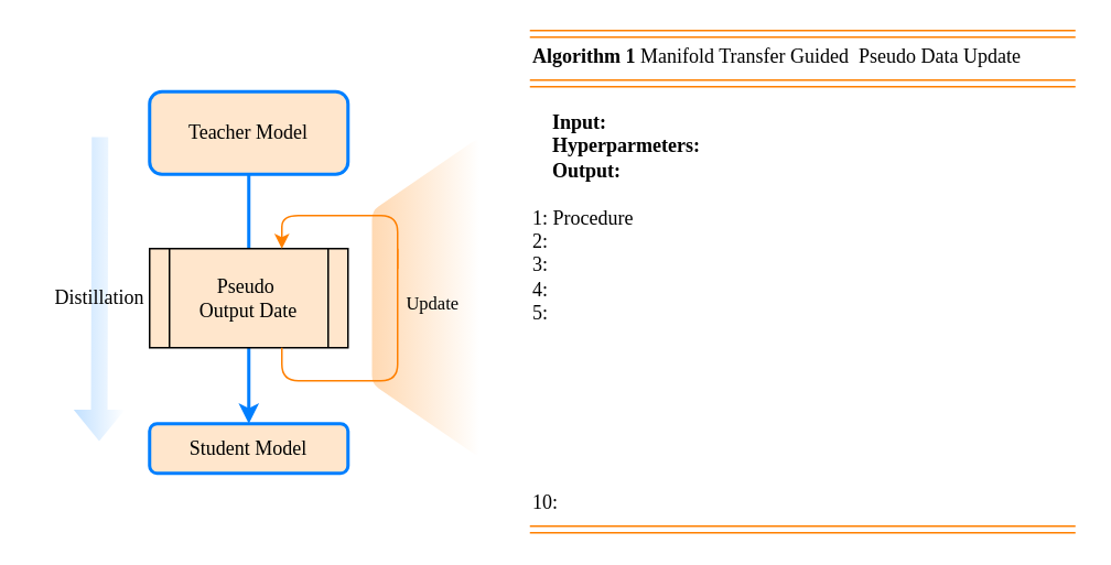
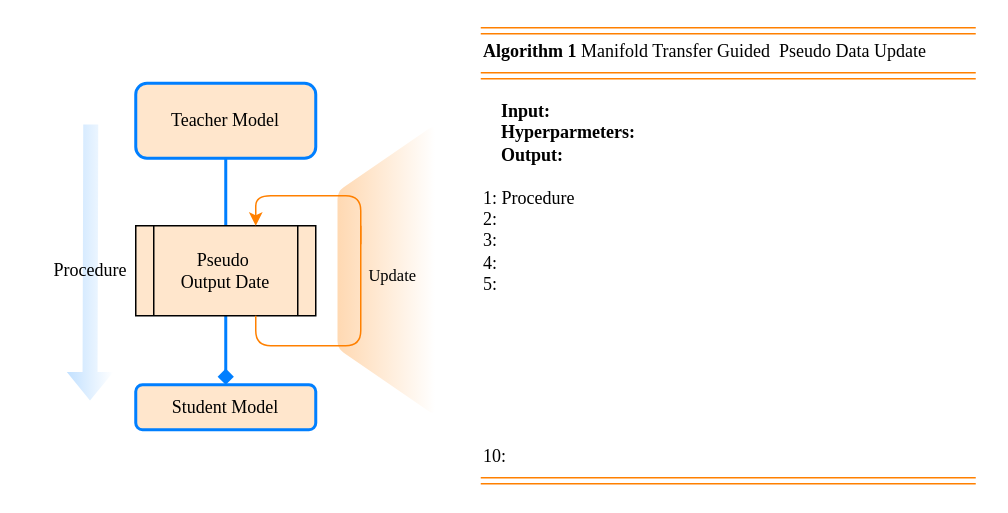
  <mxCell id="0" />
  <mxCell id="1" parent="0" />
  <mxCell id="2" value="&lt;font face=&quot;Times New Roman&quot;&gt;&lt;b&gt;Algorithm 1&lt;/b&gt;&amp;nbsp;Manifold Transfer Guided&amp;nbsp;&amp;nbsp;&lt;/font&gt;&lt;span style=&quot;font-family: &amp;#34;times new roman&amp;#34; ; text-align: center&quot;&gt;Pseudo Data Update&lt;/span&gt;" style="text;whiteSpace=wrap;html=1;" parent="1" vertex="1"><mxGeometry x="320" y="20" width="330" height="30" as="geometry" /></mxCell>
  <mxCell id="3" value="" style="shape=link;html=1;startArrow=none;startFill=0;endArrow=none;endFill=0;strokeColor=#FF8000;entryX=1;entryY=0;entryDx=0;entryDy=0;" parent="1" target="2" edge="1"><mxGeometry width="100" relative="1" as="geometry"><mxPoint x="320" y="20" as="sourcePoint" /><mxPoint x="420" y="20" as="targetPoint" /></mxGeometry></mxCell>
  <mxCell id="4" value="" style="shape=link;html=1;startArrow=none;startFill=0;endArrow=none;endFill=0;strokeColor=#FF8000;entryX=1;entryY=0;entryDx=0;entryDy=0;" parent="1" edge="1"><mxGeometry width="100" relative="1" as="geometry"><mxPoint x="320" y="50" as="sourcePoint" /><mxPoint x="650" y="50" as="targetPoint" /></mxGeometry></mxCell>
  <mxCell id="5" value="" style="shape=link;html=1;startArrow=none;startFill=0;endArrow=none;endFill=0;strokeColor=#FF8000;entryX=1;entryY=0;entryDx=0;entryDy=0;" parent="1" edge="1"><mxGeometry width="100" relative="1" as="geometry"><mxPoint x="320" y="320" as="sourcePoint" /><mxPoint x="650" y="320" as="targetPoint" /></mxGeometry></mxCell>
  <mxCell id="6" value="&lt;font face=&quot;Times New Roman&quot;&gt;&lt;b&gt;&amp;nbsp; &amp;nbsp; Input:&amp;nbsp;&lt;br&gt;&amp;nbsp; &amp;nbsp; Hyperparmeters:&lt;br&gt;&amp;nbsp; &amp;nbsp; Output:&lt;/b&gt;&lt;br&gt;&lt;br&gt;1: Procedure&lt;br&gt;2:&lt;br&gt;3:&lt;br&gt;4:&lt;br&gt;5:&lt;br&gt;&lt;br&gt;&lt;br&gt;&lt;br&gt;&lt;br&gt;&lt;br&gt;&lt;br&gt;&lt;br&gt;10:&lt;/font&gt;" style="text;whiteSpace=wrap;html=1;" parent="1" vertex="1"><mxGeometry x="320" y="60" width="330" height="30" as="geometry" /></mxCell>
  <mxCell id="7" value="" style="verticalLabelPosition=bottom;verticalAlign=top;html=1;shape=trapezoid;perimeter=trapezoidPerimeter;whiteSpace=wrap;size=0.23;arcSize=10;flipV=1;rounded=1;labelBackgroundColor=#66FFFF;gradientColor=#ffffff;rotation=90;fillColor=#FF8000;gradientDirection=south;opacity=30;strokeColor=none;" parent="1" vertex="1"><mxGeometry x="160" y="147" width="194" height="65" as="geometry" /></mxCell>
  <mxCell id="8" value="" style="group" parent="1" vertex="1" connectable="0"><mxGeometry x="20" y="40" width="220" height="255" as="geometry" /></mxCell>
  <mxCell id="9" value="" style="shape=flexArrow;endArrow=classic;html=1;opacity=60;strokeColor=none;fillColor=#99CCFF;gradientColor=#ffffff;gradientDirection=east;" edge="1" parent="8"><mxGeometry width="50" height="50" relative="1" as="geometry"><mxPoint x="40" y="42" as="sourcePoint" /><mxPoint x="39.5" y="227" as="targetPoint" /></mxGeometry></mxCell>
  <mxCell id="10" value="&lt;font face=&quot;Times New Roman&quot;&gt;Teacher Model&lt;/font&gt;" style="rounded=1;whiteSpace=wrap;html=1;strokeColor=#007FFF;strokeWidth=2;fillColor=#ffe6cc;" parent="8" vertex="1"><mxGeometry x="70" y="15" width="120" height="50" as="geometry" /></mxCell>
  <mxCell id="11" value="&lt;font face=&quot;Times New Roman&quot;&gt;Student Model&lt;/font&gt;" style="rounded=1;whiteSpace=wrap;html=1;strokeColor=#007FFF;strokeWidth=2;fillColor=#ffe6cc;" parent="8" vertex="1"><mxGeometry x="70" y="216" width="120" height="30" as="geometry" /></mxCell>
- <mxCell id="12" style="edgeStyle=orthogonalEdgeStyle;rounded=0;orthogonalLoop=1;jettySize=auto;html=1;strokeColor=#007FFF;strokeWidth=2;" parent="8" source="10" target="11" edge="1"><mxGeometry relative="1" as="geometry" /></mxCell>
+ <mxCell id="12" style="edgeStyle=orthogonalEdgeStyle;rounded=0;orthogonalLoop=1;jettySize=auto;html=1;strokeColor=#007FFF;strokeWidth=2;endArrow=diamond;" parent="8" source="10" target="11" edge="1"><mxGeometry relative="1" as="geometry" /></mxCell>
  <mxCell id="13" value="&lt;font face=&quot;Times New Roman&quot;&gt;&lt;span&gt;Pseudo&amp;nbsp;&lt;/span&gt;&lt;br&gt;&lt;span&gt;Output Date&lt;/span&gt;&lt;/font&gt;" style="shape=process;whiteSpace=wrap;html=1;backgroundOutline=1;fillColor=#FFE6CC;" parent="8" vertex="1"><mxGeometry x="70" y="110" width="120" height="60" as="geometry" /></mxCell>
- <mxCell id="14" value="&lt;font face=&quot;Times New Roman&quot;&gt;Distillation&lt;/font&gt;" style="text;html=1;strokeColor=none;fillColor=none;align=center;verticalAlign=middle;whiteSpace=wrap;rounded=0;" parent="8" vertex="1"><mxGeometry y="130" width="80" height="20" as="geometry" /></mxCell>
+ <mxCell id="14" value="&lt;font face=&quot;Times New Roman&quot;&gt;Procedure&lt;/font&gt;" style="text;html=1;strokeColor=none;fillColor=none;align=center;verticalAlign=middle;whiteSpace=wrap;rounded=0;" parent="8" vertex="1"><mxGeometry y="130" width="80" height="20" as="geometry" /></mxCell>
  <mxCell id="15" value="" style="edgeStyle=elbowEdgeStyle;elbow=vertical;endArrow=none;html=1;startArrow=none;startFill=0;endFill=0;strokeColor=#FF8000;" parent="8" edge="1"><mxGeometry x="150" y="80" width="50" height="50" as="geometry"><mxPoint x="150" y="170" as="sourcePoint" /><mxPoint x="220" y="110" as="targetPoint" /><Array as="points"><mxPoint x="192" y="190" /></Array></mxGeometry></mxCell>
  <mxCell id="16" value="&lt;font face=&quot;Times New Roman&quot;&gt;Update&lt;/font&gt;" style="edgeLabel;html=1;align=center;verticalAlign=middle;resizable=0;points=[];labelBackgroundColor=none;" parent="15" vertex="1" connectable="0"><mxGeometry x="0.619" relative="1" as="geometry"><mxPoint x="20" y="0.21" as="offset" /></mxGeometry></mxCell>
  <mxCell id="17" value="" style="edgeStyle=segmentEdgeStyle;endArrow=classic;html=1;strokeColor=#FF8000;" parent="8" edge="1"><mxGeometry x="150" y="80" width="50" height="50" as="geometry"><mxPoint x="220" y="122.308" as="sourcePoint" /><mxPoint x="150" y="110" as="targetPoint" /><Array as="points"><mxPoint x="220" y="90" /><mxPoint x="150" y="90" /></Array></mxGeometry></mxCell>
